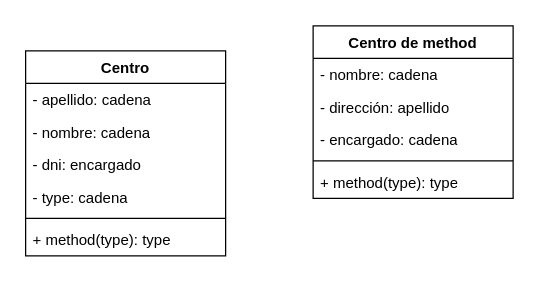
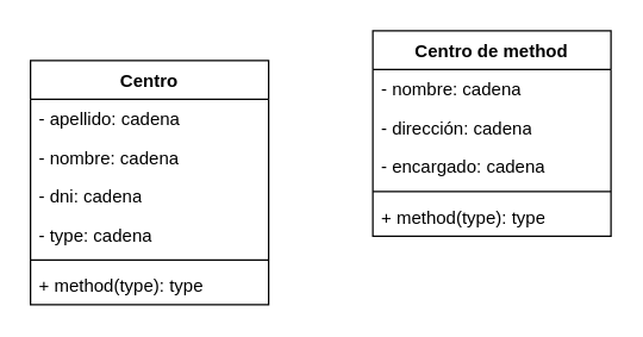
  <mxCell id="0" />
  <mxCell id="1" parent="0" />
  <mxCell id="2" value="Centro" style="swimlane;fontStyle=1;align=center;verticalAlign=top;childLayout=stackLayout;horizontal=1;startSize=26;horizontalStack=0;resizeParent=1;resizeParentMax=0;resizeLast=0;collapsible=1;marginBottom=0;whiteSpace=wrap;html=1;" vertex="1" parent="1"><mxGeometry x="20" y="40" width="160" height="164" as="geometry" /></mxCell>
  <mxCell id="3" value="- apellido: cadena" style="text;strokeColor=none;fillColor=none;align=left;verticalAlign=top;spacingLeft=4;spacingRight=4;overflow=hidden;rotatable=0;points=[[0,0.5],[1,0.5]];portConstraint=eastwest;whiteSpace=wrap;html=1;" vertex="1" parent="2"><mxGeometry y="26" width="160" height="26" as="geometry" /></mxCell>
  <mxCell id="4" value="- nombre: cadena" style="text;strokeColor=none;fillColor=none;align=left;verticalAlign=top;spacingLeft=4;spacingRight=4;overflow=hidden;rotatable=0;points=[[0,0.5],[1,0.5]];portConstraint=eastwest;whiteSpace=wrap;html=1;" vertex="1" parent="2"><mxGeometry y="52" width="160" height="26" as="geometry" /></mxCell>
- <mxCell id="5" value="- dni: encargado" style="text;strokeColor=none;fillColor=none;align=left;verticalAlign=top;spacingLeft=4;spacingRight=4;overflow=hidden;rotatable=0;points=[[0,0.5],[1,0.5]];portConstraint=eastwest;whiteSpace=wrap;html=1;" vertex="1" parent="2"><mxGeometry y="78" width="160" height="26" as="geometry" /></mxCell>
+ <mxCell id="5" value="- dni: cadena" style="text;strokeColor=none;fillColor=none;align=left;verticalAlign=top;spacingLeft=4;spacingRight=4;overflow=hidden;rotatable=0;points=[[0,0.5],[1,0.5]];portConstraint=eastwest;whiteSpace=wrap;html=1;" vertex="1" parent="2"><mxGeometry y="78" width="160" height="26" as="geometry" /></mxCell>
  <mxCell id="6" value="- type: cadena" style="text;strokeColor=none;fillColor=none;align=left;verticalAlign=top;spacingLeft=4;spacingRight=4;overflow=hidden;rotatable=0;points=[[0,0.5],[1,0.5]];portConstraint=eastwest;whiteSpace=wrap;html=1;" vertex="1" parent="2"><mxGeometry y="104" width="160" height="26" as="geometry" /></mxCell>
  <mxCell id="7" value="" style="line;strokeWidth=1;fillColor=none;align=left;verticalAlign=middle;spacingTop=-1;spacingLeft=3;spacingRight=3;rotatable=0;labelPosition=right;points=[];portConstraint=eastwest;strokeColor=inherit;" vertex="1" parent="2"><mxGeometry y="130" width="160" height="8" as="geometry" /></mxCell>
  <mxCell id="8" value="+ method(type): type" style="text;strokeColor=none;fillColor=none;align=left;verticalAlign=top;spacingLeft=4;spacingRight=4;overflow=hidden;rotatable=0;points=[[0,0.5],[1,0.5]];portConstraint=eastwest;whiteSpace=wrap;html=1;" vertex="1" parent="2"><mxGeometry y="138" width="160" height="26" as="geometry" /></mxCell>
  <mxCell id="9" value="Centro de method" style="swimlane;fontStyle=1;align=center;verticalAlign=top;childLayout=stackLayout;horizontal=1;startSize=26;horizontalStack=0;resizeParent=1;resizeParentMax=0;resizeLast=0;collapsible=1;marginBottom=0;whiteSpace=wrap;html=1;" vertex="1" parent="1"><mxGeometry x="250" y="20" width="160" height="138" as="geometry" /></mxCell>
  <mxCell id="10" value="- nombre: cadena" style="text;strokeColor=none;fillColor=none;align=left;verticalAlign=top;spacingLeft=4;spacingRight=4;overflow=hidden;rotatable=0;points=[[0,0.5],[1,0.5]];portConstraint=eastwest;whiteSpace=wrap;html=1;" vertex="1" parent="9"><mxGeometry y="26" width="160" height="26" as="geometry" /></mxCell>
- <mxCell id="11" value="- dirección: apellido" style="text;strokeColor=none;fillColor=none;align=left;verticalAlign=top;spacingLeft=4;spacingRight=4;overflow=hidden;rotatable=0;points=[[0,0.5],[1,0.5]];portConstraint=eastwest;whiteSpace=wrap;html=1;" vertex="1" parent="9"><mxGeometry y="52" width="160" height="26" as="geometry" /></mxCell>
+ <mxCell id="11" value="- dirección: cadena" style="text;strokeColor=none;fillColor=none;align=left;verticalAlign=top;spacingLeft=4;spacingRight=4;overflow=hidden;rotatable=0;points=[[0,0.5],[1,0.5]];portConstraint=eastwest;whiteSpace=wrap;html=1;" vertex="1" parent="9"><mxGeometry y="52" width="160" height="26" as="geometry" /></mxCell>
  <mxCell id="12" value="- encargado: cadena" style="text;strokeColor=none;fillColor=none;align=left;verticalAlign=top;spacingLeft=4;spacingRight=4;overflow=hidden;rotatable=0;points=[[0,0.5],[1,0.5]];portConstraint=eastwest;whiteSpace=wrap;html=1;" vertex="1" parent="9"><mxGeometry y="78" width="160" height="26" as="geometry" /></mxCell>
  <mxCell id="13" value="" style="line;strokeWidth=1;fillColor=none;align=left;verticalAlign=middle;spacingTop=-1;spacingLeft=3;spacingRight=3;rotatable=0;labelPosition=right;points=[];portConstraint=eastwest;strokeColor=inherit;" vertex="1" parent="9"><mxGeometry y="104" width="160" height="8" as="geometry" /></mxCell>
  <mxCell id="14" value="+ method(type): type" style="text;strokeColor=none;fillColor=none;align=left;verticalAlign=top;spacingLeft=4;spacingRight=4;overflow=hidden;rotatable=0;points=[[0,0.5],[1,0.5]];portConstraint=eastwest;whiteSpace=wrap;html=1;" vertex="1" parent="9"><mxGeometry y="112" width="160" height="26" as="geometry" /></mxCell>
